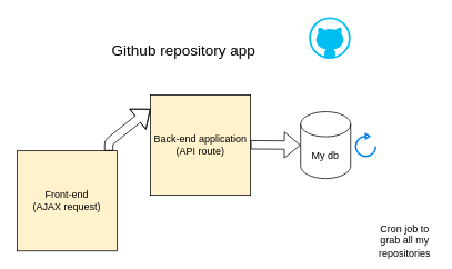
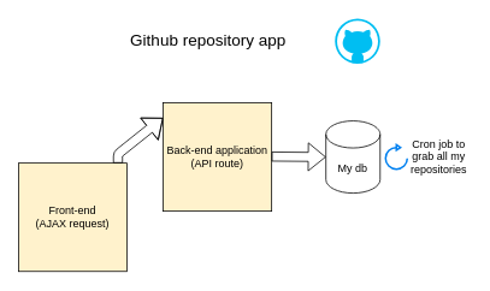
  <mxCell id="0" />
  <mxCell id="1" parent="0" />
  <mxCell id="2" value="Front-end&lt;br&gt;(AJAX request)" style="whiteSpace=wrap;html=1;aspect=fixed;fillColor=#fff2cc;" vertex="1" parent="1"><mxGeometry x="20" y="180" width="120" height="120" as="geometry" /></mxCell>
  <mxCell id="3" value="" style="shape=flexArrow;endArrow=classic;html=1;" edge="1" parent="1"><mxGeometry width="50" height="50" relative="1" as="geometry"><mxPoint x="130" y="180" as="sourcePoint" /><mxPoint x="180" y="130" as="targetPoint" /><Array as="points"><mxPoint x="130" y="170" /></Array></mxGeometry></mxCell>
  <mxCell id="4" value="Back-end application&lt;br&gt;(API route)" style="whiteSpace=wrap;html=1;aspect=fixed;fillColor=#fff2cc;" vertex="1" parent="1"><mxGeometry x="180" y="113.25" width="120" height="120" as="geometry" /></mxCell>
- <mxCell id="5" value="&lt;font style=&quot;font-size: 18px&quot;&gt;Github repository app&lt;/font&gt;" style="text;html=1;strokeColor=none;fillColor=none;align=center;verticalAlign=middle;whiteSpace=wrap;rounded=0;" vertex="1" parent="1"><mxGeometry x="80" y="40" width="280" height="40" as="geometry" /></mxCell>
+ <mxCell id="5" value="&lt;font style=&quot;font-size: 18px&quot;&gt;Github repository app&lt;/font&gt;" style="text;html=1;strokeColor=none;fillColor=none;align=center;verticalAlign=middle;whiteSpace=wrap;rounded=0;" vertex="1" parent="1"><mxGeometry x="90" y="25" width="280" height="40" as="geometry" /></mxCell>
  <mxCell id="6" value="" style="verticalLabelPosition=bottom;html=1;verticalAlign=top;align=center;strokeColor=none;fillColor=#00BEF2;shape=mxgraph.azure.github_code;pointerEvents=1;" vertex="1" parent="1"><mxGeometry x="370" width="50" height="50" as="geometry" y="20" /></mxCell>
  <mxCell id="7" value="My db" style="shape=cylinder3;whiteSpace=wrap;html=1;boundedLbl=1;backgroundOutline=1;size=15;" vertex="1" parent="1"><mxGeometry x="360" y="133.25" width="60" height="80" as="geometry" /></mxCell>
  <mxCell id="8" value="" style="html=1;verticalLabelPosition=bottom;align=center;labelBackgroundColor=#ffffff;verticalAlign=top;strokeWidth=2;strokeColor=#0080F0;shadow=0;dashed=0;shape=mxgraph.ios7.icons.reload;" vertex="1" parent="1"><mxGeometry x="426" y="159.75" width="24" height="27" as="geometry" /></mxCell>
- <mxCell id="9" value="Cron job to grab all my repositories" style="text;html=1;strokeColor=none;fillColor=none;align=center;verticalAlign=middle;whiteSpace=wrap;rounded=0;" vertex="1" parent="1"><mxGeometry x="450" y="261.5" width="70" height="53.5" as="geometry" /></mxCell>
+ <mxCell id="9" value="Cron job to grab all my repositories" style="text;html=1;strokeColor=none;fillColor=none;align=center;verticalAlign=middle;whiteSpace=wrap;rounded=0;" vertex="1" parent="1"><mxGeometry x="450" y="146.5" width="70" height="53.5" as="geometry" /></mxCell>
  <mxCell id="10" value="" style="shape=flexArrow;endArrow=classic;html=1;" edge="1" parent="1"><mxGeometry width="50" height="50" relative="1" as="geometry"><mxPoint x="300" y="172.75" as="sourcePoint" /><mxPoint x="360" y="173.25" as="targetPoint" /></mxGeometry></mxCell>
